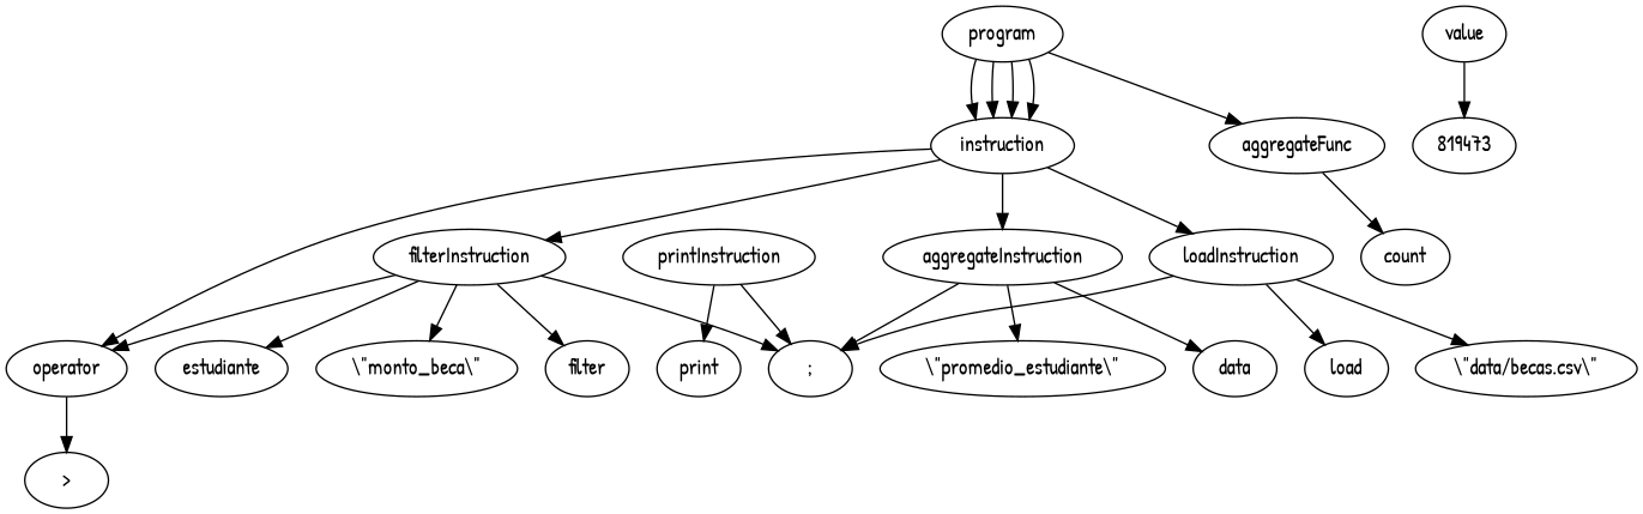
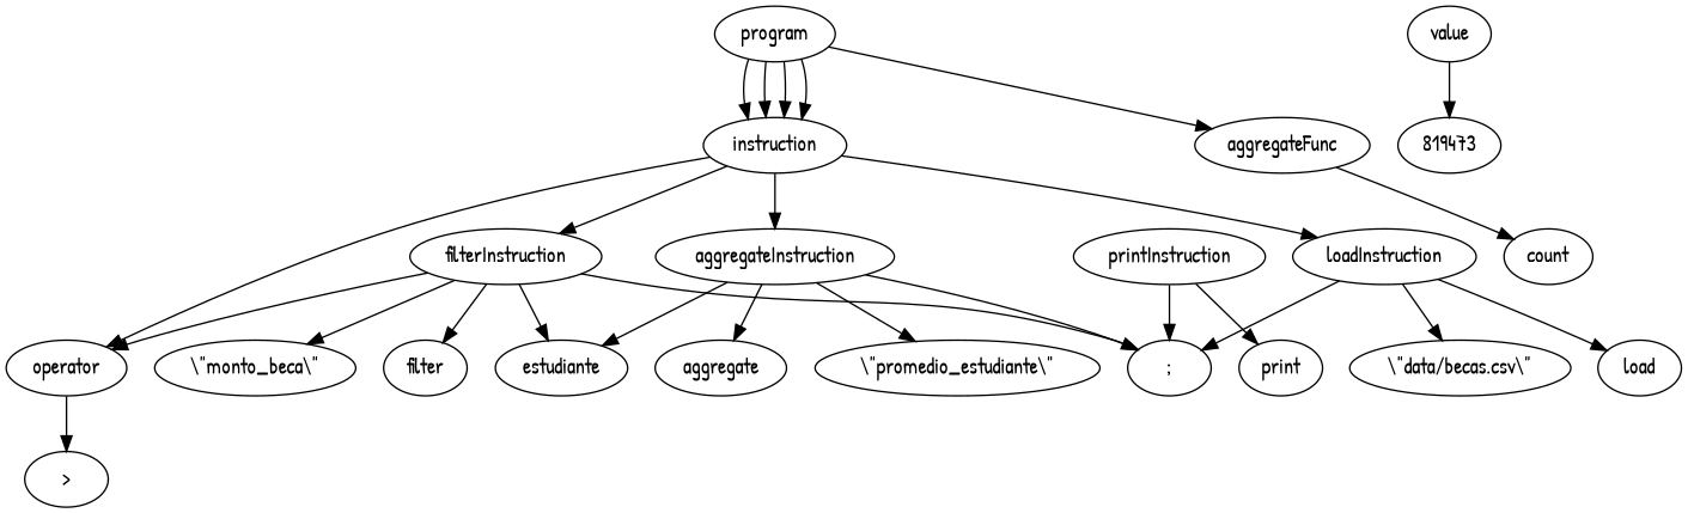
  digraph {
    fontname="Patrick Hand"
    node [fontname="Patrick Hand"]
    edge [fontname="Patrick Hand"]
    program
    instruction
    aggregateFunc
    loadInstruction
    filterInstruction
    aggregateInstruction
    operator
    load
    "\\\"data/becas.csv\\\""
    ";"
    filter
    n12 [label=estudiante]
    "\\\"monto_beca\\\""
-   aggregate [label=data]
+   aggregate
    "\\\"promedio_estudiante\\\""
    printInstruction
    print
    ">"
    value
    819473
    count
    program -> instruction
    program -> instruction
    program -> instruction
    program -> instruction
    program -> aggregateFunc
    instruction -> loadInstruction
    instruction -> filterInstruction
    instruction -> aggregateInstruction
    instruction -> operator
    aggregateFunc -> count
    loadInstruction -> load
    loadInstruction -> "\\\"data/becas.csv\\\""
    loadInstruction -> ";"
    filterInstruction -> operator
    filterInstruction -> ";"
    filterInstruction -> filter
    filterInstruction -> n12
    filterInstruction -> "\\\"monto_beca\\\""
    aggregateInstruction -> ";"
+   aggregateInstruction -> n12
    aggregateInstruction -> aggregate
    aggregateInstruction -> "\\\"promedio_estudiante\\\""
    operator -> ">"
    printInstruction -> ";"
    printInstruction -> print
    value -> 819473
  }
